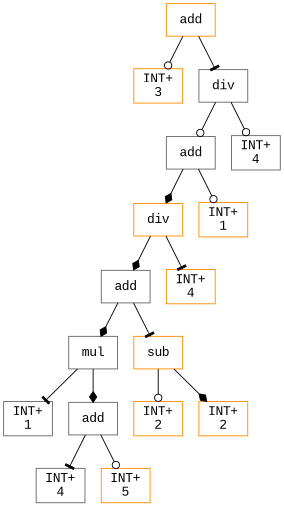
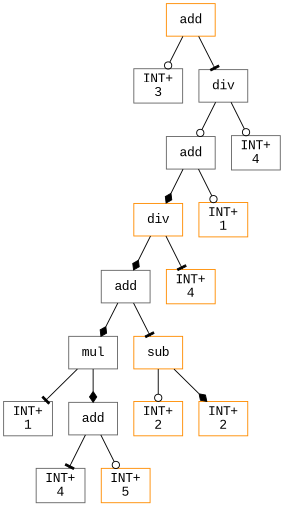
  digraph {
    fontname="Liberation Mono"
    node [color=darkorange fontname="Liberation Mono" shape=box]
    edge [arrowhead=odot fontname="Liberation Mono"]
    n1 [label=add]
-   n2 [label="INT+\n3"]
+   n2 [color=gray40 label="INT+\n3"]
    n3 [color=gray40 label=div]
    n4 [color=gray40 label=add]
    n5 [color=gray40 label="INT+\n4"]
    n6 [label=div]
    n7 [label="INT+\n1"]
    n8 [color=gray40 label=add]
    n9 [label="INT+\n4"]
    n10 [color=gray40 label=mul]
    n11 [label=sub]
    n12 [color=gray40 label="INT+\n1"]
    n13 [color=gray40 label=add]
    n14 [label="INT+\n2"]
    n15 [label="INT+\n2"]
    n16 [color=gray40 label="INT+\n4"]
    n17 [label="INT+\n5"]
    n1 -> n2
    n1 -> n3 [arrowhead=tee]
    n3 -> n4
    n3 -> n5
    n4 -> n6 [arrowhead=diamond]
    n4 -> n7
    n6 -> n8 [arrowhead=diamond]
    n6 -> n9 [arrowhead=tee]
    n8 -> n10 [arrowhead=diamond]
    n8 -> n11 [arrowhead=tee]
    n10 -> n12 [arrowhead=tee]
    n10 -> n13 [arrowhead=diamond]
    n11 -> n14
    n11 -> n15 [arrowhead=diamond]
    n13 -> n16 [arrowhead=tee]
    n13 -> n17
  }
